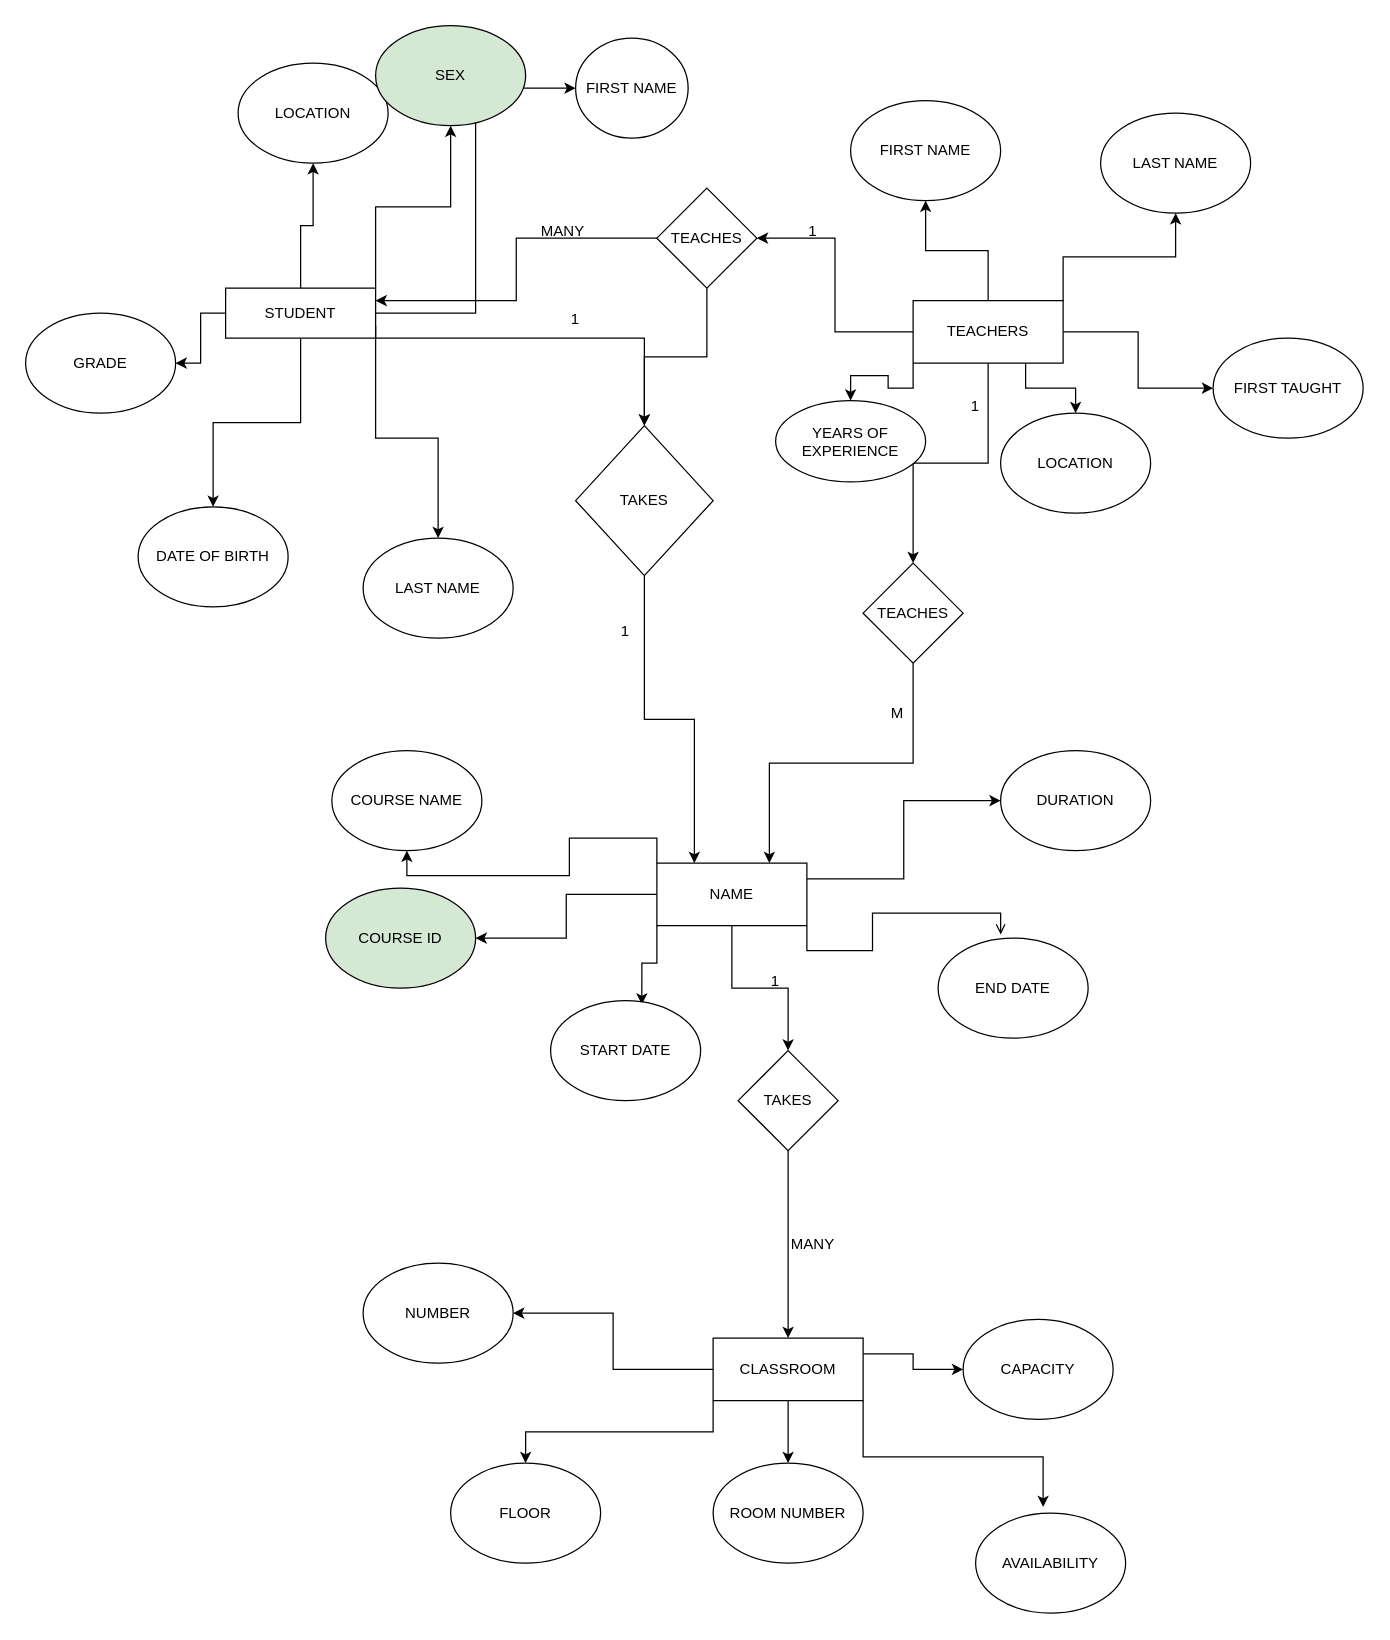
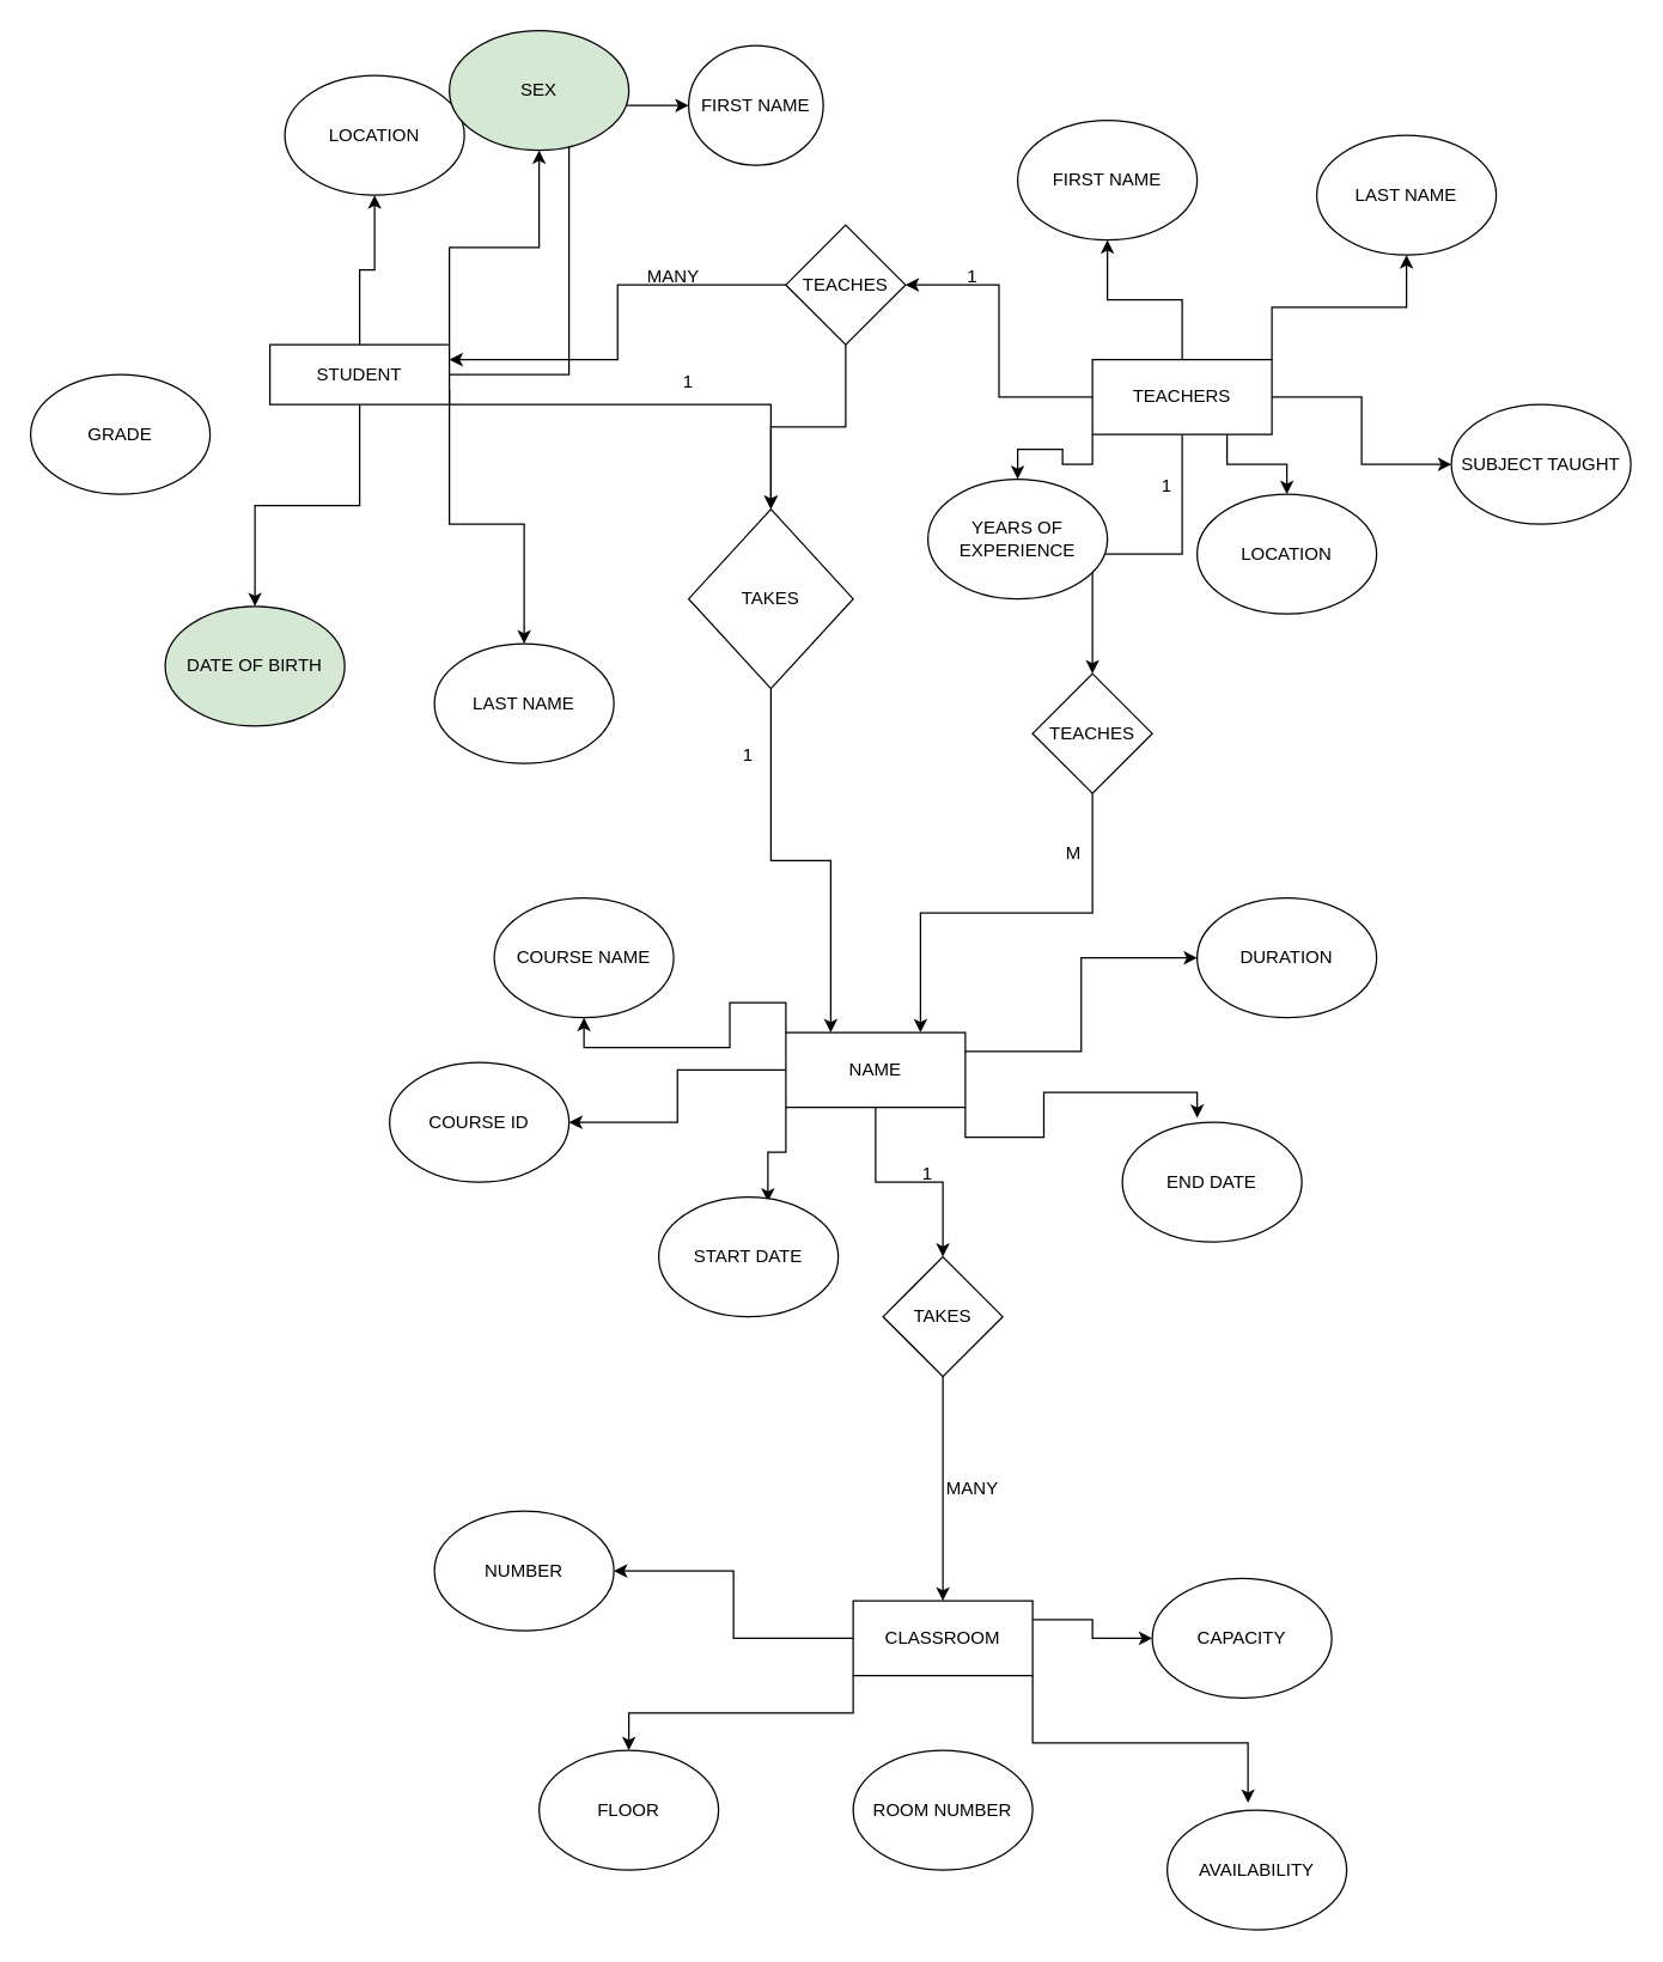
  <mxCell id="0" />
  <mxCell id="1" parent="0" />
  <mxCell id="2" value="LOCATION" style="ellipse;whiteSpace=wrap;html=1;" vertex="1" parent="1"><mxGeometry x="190" y="50" width="120" height="80" as="geometry" /></mxCell>
  <mxCell id="3" style="edgeStyle=orthogonalEdgeStyle;rounded=0;orthogonalLoop=1;jettySize=auto;html=1;entryX=0.5;entryY=1;entryDx=0;entryDy=0;" edge="1" parent="1" source="10" target="2"><mxGeometry relative="1" as="geometry" /></mxCell>
  <mxCell id="4" style="edgeStyle=orthogonalEdgeStyle;rounded=0;orthogonalLoop=1;jettySize=auto;html=1;exitX=1;exitY=1;exitDx=0;exitDy=0;" edge="1" parent="1" source="10" target="32"><mxGeometry relative="1" as="geometry"><mxPoint x="390" y="380" as="targetPoint" /></mxGeometry></mxCell>
- <mxCell id="5" style="edgeStyle=orthogonalEdgeStyle;rounded=0;orthogonalLoop=1;jettySize=auto;html=1;" edge="1" parent="1" source="10" target="34"><mxGeometry relative="1" as="geometry" /></mxCell>
  <mxCell id="6" style="edgeStyle=orthogonalEdgeStyle;rounded=0;orthogonalLoop=1;jettySize=auto;html=1;exitX=1;exitY=0.5;exitDx=0;exitDy=0;entryX=0;entryY=0.5;entryDx=0;entryDy=0;" edge="1" parent="1" source="10" target="37"><mxGeometry relative="1" as="geometry"><mxPoint x="340" y="300" as="targetPoint" /></mxGeometry></mxCell>
  <mxCell id="7" style="edgeStyle=orthogonalEdgeStyle;rounded=0;orthogonalLoop=1;jettySize=auto;html=1;exitX=1;exitY=0;exitDx=0;exitDy=0;entryX=0.5;entryY=1;entryDx=0;entryDy=0;" edge="1" parent="1" source="10" target="33"><mxGeometry relative="1" as="geometry" /></mxCell>
  <mxCell id="8" style="edgeStyle=orthogonalEdgeStyle;rounded=0;orthogonalLoop=1;jettySize=auto;html=1;exitX=0.5;exitY=1;exitDx=0;exitDy=0;" edge="1" parent="1" source="10" target="31"><mxGeometry relative="1" as="geometry" /></mxCell>
  <mxCell id="9" style="edgeStyle=orthogonalEdgeStyle;rounded=0;orthogonalLoop=1;jettySize=auto;html=1;exitX=1;exitY=0.75;exitDx=0;exitDy=0;entryX=0.5;entryY=0;entryDx=0;entryDy=0;" edge="1" parent="1" source="10" target="53"><mxGeometry relative="1" as="geometry"><Array as="points"><mxPoint x="300" y="270" /><mxPoint x="515" y="270" /></Array></mxGeometry></mxCell>
  <mxCell id="10" value="STUDENT" style="rounded=0;whiteSpace=wrap;html=1;" vertex="1" parent="1"><mxGeometry x="180" y="230" width="120" height="40" as="geometry" /></mxCell>
  <mxCell id="11" style="edgeStyle=orthogonalEdgeStyle;rounded=0;orthogonalLoop=1;jettySize=auto;html=1;exitX=0.5;exitY=0;exitDx=0;exitDy=0;entryX=0.5;entryY=1;entryDx=0;entryDy=0;" edge="1" parent="1" source="17" target="38"><mxGeometry relative="1" as="geometry"><mxPoint x="650" y="180" as="targetPoint" /></mxGeometry></mxCell>
  <mxCell id="12" style="edgeStyle=orthogonalEdgeStyle;rounded=0;orthogonalLoop=1;jettySize=auto;html=1;exitX=0.75;exitY=1;exitDx=0;exitDy=0;" edge="1" parent="1" source="17" target="36"><mxGeometry relative="1" as="geometry" /></mxCell>
  <mxCell id="13" style="edgeStyle=orthogonalEdgeStyle;rounded=0;orthogonalLoop=1;jettySize=auto;html=1;exitX=1;exitY=0.5;exitDx=0;exitDy=0;entryX=0;entryY=0.5;entryDx=0;entryDy=0;" edge="1" parent="1" source="17" target="39"><mxGeometry relative="1" as="geometry" /></mxCell>
  <mxCell id="14" style="edgeStyle=orthogonalEdgeStyle;rounded=0;orthogonalLoop=1;jettySize=auto;html=1;exitX=1;exitY=0;exitDx=0;exitDy=0;entryX=0.5;entryY=1;entryDx=0;entryDy=0;" edge="1" parent="1" source="17" target="35"><mxGeometry relative="1" as="geometry" /></mxCell>
  <mxCell id="15" style="edgeStyle=orthogonalEdgeStyle;rounded=0;orthogonalLoop=1;jettySize=auto;html=1;exitX=0.5;exitY=1;exitDx=0;exitDy=0;" edge="1" parent="1" source="17" target="57"><mxGeometry relative="1" as="geometry" /></mxCell>
  <mxCell id="16" style="edgeStyle=orthogonalEdgeStyle;rounded=0;orthogonalLoop=1;jettySize=auto;html=1;exitX=0;exitY=0.5;exitDx=0;exitDy=0;entryX=1;entryY=0.5;entryDx=0;entryDy=0;" edge="1" parent="1" source="17" target="66"><mxGeometry relative="1" as="geometry" /></mxCell>
  <mxCell id="17" value="TEACHERS" style="rounded=0;whiteSpace=wrap;html=1;" vertex="1" parent="1"><mxGeometry x="730" y="240" width="120" height="50" as="geometry" /></mxCell>
  <mxCell id="18" style="edgeStyle=orthogonalEdgeStyle;rounded=0;orthogonalLoop=1;jettySize=auto;html=1;exitX=1;exitY=0.25;exitDx=0;exitDy=0;entryX=0;entryY=0.5;entryDx=0;entryDy=0;entryPerimeter=0;" edge="1" parent="1" source="24" target="40"><mxGeometry relative="1" as="geometry"><mxPoint x="770" y="650" as="targetPoint" /></mxGeometry></mxCell>
- <mxCell id="19" style="edgeStyle=orthogonalEdgeStyle;rounded=0;orthogonalLoop=1;jettySize=auto;html=1;exitX=1;exitY=1;exitDx=0;exitDy=0;entryX=0.417;entryY=-0.037;entryDx=0;entryDy=0;entryPerimeter=0;endArrow=open;" edge="1" parent="1" source="24" target="41"><mxGeometry relative="1" as="geometry"><mxPoint x="720" y="760" as="targetPoint" /></mxGeometry></mxCell>
+ <mxCell id="19" style="edgeStyle=orthogonalEdgeStyle;rounded=0;orthogonalLoop=1;jettySize=auto;html=1;exitX=1;exitY=1;exitDx=0;exitDy=0;entryX=0.417;entryY=-0.037;entryDx=0;entryDy=0;entryPerimeter=0;" edge="1" parent="1" source="24" target="41"><mxGeometry relative="1" as="geometry"><mxPoint x="720" y="760" as="targetPoint" /></mxGeometry></mxCell>
  <mxCell id="20" style="edgeStyle=orthogonalEdgeStyle;rounded=0;orthogonalLoop=1;jettySize=auto;html=1;exitX=0;exitY=1;exitDx=0;exitDy=0;entryX=0.608;entryY=0.038;entryDx=0;entryDy=0;entryPerimeter=0;" edge="1" parent="1" source="24" target="42"><mxGeometry relative="1" as="geometry"><mxPoint x="480" y="730" as="targetPoint" /></mxGeometry></mxCell>
  <mxCell id="21" style="edgeStyle=orthogonalEdgeStyle;rounded=0;orthogonalLoop=1;jettySize=auto;html=1;exitX=0;exitY=0.5;exitDx=0;exitDy=0;" edge="1" parent="1" source="24" target="43"><mxGeometry relative="1" as="geometry" /></mxCell>
  <mxCell id="22" style="edgeStyle=orthogonalEdgeStyle;rounded=0;orthogonalLoop=1;jettySize=auto;html=1;exitX=0;exitY=0;exitDx=0;exitDy=0;entryX=0.5;entryY=1;entryDx=0;entryDy=0;" edge="1" parent="1" source="24" target="44"><mxGeometry relative="1" as="geometry"><mxPoint x="470" y="620" as="targetPoint" /></mxGeometry></mxCell>
  <mxCell id="23" style="edgeStyle=orthogonalEdgeStyle;rounded=0;orthogonalLoop=1;jettySize=auto;html=1;exitX=0.5;exitY=1;exitDx=0;exitDy=0;entryX=0.5;entryY=0;entryDx=0;entryDy=0;" edge="1" parent="1" source="24" target="61"><mxGeometry relative="1" as="geometry" /></mxCell>
  <mxCell id="24" value="NAME" style="rounded=0;whiteSpace=wrap;html=1;" vertex="1" parent="1"><mxGeometry x="525" y="690" width="120" height="50" as="geometry" /></mxCell>
  <mxCell id="25" style="edgeStyle=orthogonalEdgeStyle;rounded=0;orthogonalLoop=1;jettySize=auto;html=1;exitX=1;exitY=0.25;exitDx=0;exitDy=0;entryX=0;entryY=0.5;entryDx=0;entryDy=0;" edge="1" parent="1" source="30" target="45"><mxGeometry relative="1" as="geometry"><mxPoint x="750" y="1090" as="targetPoint" /></mxGeometry></mxCell>
- <mxCell id="26" style="edgeStyle=orthogonalEdgeStyle;rounded=0;orthogonalLoop=1;jettySize=auto;html=1;exitX=0.5;exitY=1;exitDx=0;exitDy=0;entryX=0.5;entryY=0;entryDx=0;entryDy=0;" edge="1" parent="1" source="30" target="46"><mxGeometry relative="1" as="geometry"><mxPoint x="630" y="1170" as="targetPoint" /></mxGeometry></mxCell>
  <mxCell id="27" style="edgeStyle=orthogonalEdgeStyle;rounded=0;orthogonalLoop=1;jettySize=auto;html=1;exitX=0;exitY=1;exitDx=0;exitDy=0;entryX=0.5;entryY=0;entryDx=0;entryDy=0;" edge="1" parent="1" source="30" target="47"><mxGeometry relative="1" as="geometry"><mxPoint x="500" y="1170" as="targetPoint" /></mxGeometry></mxCell>
  <mxCell id="28" style="edgeStyle=orthogonalEdgeStyle;rounded=0;orthogonalLoop=1;jettySize=auto;html=1;exitX=0;exitY=0.5;exitDx=0;exitDy=0;entryX=1;entryY=0.5;entryDx=0;entryDy=0;" edge="1" parent="1" source="30" target="48"><mxGeometry relative="1" as="geometry" /></mxCell>
  <mxCell id="29" style="edgeStyle=orthogonalEdgeStyle;rounded=0;orthogonalLoop=1;jettySize=auto;html=1;exitX=1;exitY=1;exitDx=0;exitDy=0;entryX=0.45;entryY=-0.062;entryDx=0;entryDy=0;entryPerimeter=0;" edge="1" parent="1" source="30" target="49"><mxGeometry relative="1" as="geometry"><mxPoint x="780" y="1190" as="targetPoint" /></mxGeometry></mxCell>
  <mxCell id="30" value="CLASSROOM" style="rounded=0;whiteSpace=wrap;html=1;" vertex="1" parent="1"><mxGeometry x="570" y="1070" width="120" height="50" as="geometry" /></mxCell>
- <mxCell id="31" value="DATE OF BIRTH" style="ellipse;whiteSpace=wrap;html=1;" vertex="1" parent="1"><mxGeometry x="110" y="405" width="120" height="80" as="geometry" /></mxCell>
+ <mxCell id="31" value="DATE OF BIRTH" style="ellipse;whiteSpace=wrap;html=1;fillColor=#d5e8d4;" vertex="1" parent="1"><mxGeometry x="110" y="405" width="120" height="80" as="geometry" /></mxCell>
  <mxCell id="32" value="LAST NAME" style="ellipse;whiteSpace=wrap;html=1;" vertex="1" parent="1"><mxGeometry x="290" y="430" width="120" height="80" as="geometry" /></mxCell>
  <mxCell id="33" value="SEX" style="ellipse;whiteSpace=wrap;html=1;fillColor=#d5e8d4;" vertex="1" parent="1"><mxGeometry x="300" width="120" height="80" as="geometry" y="20" /></mxCell>
  <mxCell id="34" value="GRADE" style="ellipse;whiteSpace=wrap;html=1;" vertex="1" parent="1"><mxGeometry x="20" y="250" width="120" height="80" as="geometry" /></mxCell>
  <mxCell id="35" value="LAST NAME" style="ellipse;whiteSpace=wrap;html=1;" vertex="1" parent="1"><mxGeometry x="880" y="90" width="120" height="80" as="geometry" /></mxCell>
  <mxCell id="36" value="LOCATION" style="ellipse;whiteSpace=wrap;html=1;" vertex="1" parent="1"><mxGeometry x="800" y="330" width="120" height="80" as="geometry" /></mxCell>
  <mxCell id="37" value="FIRST NAME" style="ellipse;whiteSpace=wrap;html=1;" vertex="1" parent="1"><mxGeometry x="460" y="30" width="90" height="80" as="geometry" /></mxCell>
  <mxCell id="38" value="FIRST NAME" style="ellipse;whiteSpace=wrap;html=1;" vertex="1" parent="1"><mxGeometry x="680" y="80" width="120" height="80" as="geometry" /></mxCell>
- <mxCell id="39" value="FIRST TAUGHT" style="ellipse;whiteSpace=wrap;html=1;" vertex="1" parent="1"><mxGeometry x="970" y="270" width="120" height="80" as="geometry" /></mxCell>
+ <mxCell id="39" value="SUBJECT TAUGHT" style="ellipse;whiteSpace=wrap;html=1;" vertex="1" parent="1"><mxGeometry x="970" y="270" width="120" height="80" as="geometry" /></mxCell>
  <mxCell id="40" value="DURATION" style="ellipse;whiteSpace=wrap;html=1;" vertex="1" parent="1"><mxGeometry x="800" y="600" width="120" height="80" as="geometry" /></mxCell>
  <mxCell id="41" value="END DATE" style="ellipse;whiteSpace=wrap;html=1;" vertex="1" parent="1"><mxGeometry x="750" y="750" width="120" height="80" as="geometry" /></mxCell>
  <mxCell id="42" value="START DATE" style="ellipse;whiteSpace=wrap;html=1;" vertex="1" parent="1"><mxGeometry x="440" y="800" width="120" height="80" as="geometry" /></mxCell>
- <mxCell id="43" value="COURSE ID" style="ellipse;whiteSpace=wrap;html=1;fillColor=#d5e8d4;" vertex="1" parent="1"><mxGeometry x="260" y="710" width="120" height="80" as="geometry" /></mxCell>
- <mxCell id="44" value="COURSE NAME" style="ellipse;whiteSpace=wrap;html=1;" vertex="1" parent="1"><mxGeometry x="265" y="600" width="120" height="80" as="geometry" /></mxCell>
+ <mxCell id="43" value="COURSE ID" style="ellipse;whiteSpace=wrap;html=1;" vertex="1" parent="1"><mxGeometry x="260" y="710" width="120" height="80" as="geometry" /></mxCell>
+ <mxCell id="44" value="COURSE NAME" style="ellipse;whiteSpace=wrap;html=1;" vertex="1" parent="1"><mxGeometry x="330" y="600" width="120" height="80" as="geometry" /></mxCell>
  <mxCell id="45" value="CAPACITY" style="ellipse;whiteSpace=wrap;html=1;" vertex="1" parent="1"><mxGeometry x="770" y="1055" width="120" height="80" as="geometry" /></mxCell>
  <mxCell id="46" value="ROOM NUMBER" style="ellipse;whiteSpace=wrap;html=1;" vertex="1" parent="1"><mxGeometry x="570" y="1170" width="120" height="80" as="geometry" /></mxCell>
  <mxCell id="47" value="FLOOR" style="ellipse;whiteSpace=wrap;html=1;" vertex="1" parent="1"><mxGeometry x="360" y="1170" width="120" height="80" as="geometry" /></mxCell>
  <mxCell id="48" value="NUMBER" style="ellipse;whiteSpace=wrap;html=1;" vertex="1" parent="1"><mxGeometry x="290" y="1010" width="120" height="80" as="geometry" /></mxCell>
  <mxCell id="49" value="AVAILABILITY" style="ellipse;whiteSpace=wrap;html=1;" vertex="1" parent="1"><mxGeometry x="780" y="1210" width="120" height="80" as="geometry" /></mxCell>
  <mxCell id="50" value="" style="edgeStyle=orthogonalEdgeStyle;rounded=0;orthogonalLoop=1;jettySize=auto;html=1;exitX=0;exitY=1;exitDx=0;exitDy=0;" edge="1" parent="1" source="17" target="51"><mxGeometry relative="1" as="geometry"><mxPoint x="570" y="360" as="targetPoint" /><mxPoint x="740" y="375" as="sourcePoint" /></mxGeometry></mxCell>
- <mxCell id="51" value="YEARS OF EXPERIENCE" style="ellipse;whiteSpace=wrap;html=1;" vertex="1" parent="1"><mxGeometry x="620" y="320" width="120" height="65" as="geometry" /></mxCell>
+ <mxCell id="51" value="YEARS OF EXPERIENCE" style="ellipse;whiteSpace=wrap;html=1;" vertex="1" parent="1"><mxGeometry x="620" y="320" width="120" height="80" as="geometry" /></mxCell>
  <mxCell id="52" style="edgeStyle=orthogonalEdgeStyle;rounded=0;orthogonalLoop=1;jettySize=auto;html=1;exitX=0.5;exitY=1;exitDx=0;exitDy=0;entryX=0.25;entryY=0;entryDx=0;entryDy=0;" edge="1" parent="1" source="53" target="24"><mxGeometry relative="1" as="geometry" /></mxCell>
  <mxCell id="53" value="TAKES" style="rhombus;whiteSpace=wrap;html=1;" vertex="1" parent="1"><mxGeometry x="460" y="340" width="110" height="120" as="geometry" /></mxCell>
  <mxCell id="54" value="1" style="text;html=1;strokeColor=none;fillColor=none;align=center;verticalAlign=middle;whiteSpace=wrap;rounded=0;" vertex="1" parent="1"><mxGeometry x="430" y="240" width="60" height="30" as="geometry" /></mxCell>
  <mxCell id="55" value="1" style="text;html=1;strokeColor=none;fillColor=none;align=center;verticalAlign=middle;whiteSpace=wrap;rounded=0;" vertex="1" parent="1"><mxGeometry x="490" y="490" width="20" height="30" as="geometry" /></mxCell>
  <mxCell id="56" style="edgeStyle=orthogonalEdgeStyle;rounded=0;orthogonalLoop=1;jettySize=auto;html=1;exitX=0.5;exitY=1;exitDx=0;exitDy=0;entryX=0.75;entryY=0;entryDx=0;entryDy=0;" edge="1" parent="1" source="57" target="24"><mxGeometry relative="1" as="geometry" /></mxCell>
  <mxCell id="57" value="TEACHES" style="rhombus;whiteSpace=wrap;html=1;" vertex="1" parent="1"><mxGeometry x="690" y="450" width="80" height="80" as="geometry" /></mxCell>
  <mxCell id="58" value="1" style="text;html=1;strokeColor=none;fillColor=none;align=center;verticalAlign=middle;whiteSpace=wrap;rounded=0;" vertex="1" parent="1"><mxGeometry x="770" y="310" width="20" height="30" as="geometry" /></mxCell>
  <mxCell id="59" value="M" style="text;html=1;strokeColor=none;fillColor=none;align=center;verticalAlign=middle;whiteSpace=wrap;rounded=0;" vertex="1" parent="1"><mxGeometry x="710" y="555" width="15" height="30" as="geometry" /></mxCell>
  <mxCell id="60" style="edgeStyle=orthogonalEdgeStyle;rounded=0;orthogonalLoop=1;jettySize=auto;html=1;exitX=0.5;exitY=1;exitDx=0;exitDy=0;entryX=0.5;entryY=0;entryDx=0;entryDy=0;" edge="1" parent="1" source="61" target="30"><mxGeometry relative="1" as="geometry" /></mxCell>
  <mxCell id="61" value="TAKES" style="rhombus;whiteSpace=wrap;html=1;" vertex="1" parent="1"><mxGeometry x="590" y="840" width="80" height="80" as="geometry" /></mxCell>
  <mxCell id="62" value="1" style="text;html=1;strokeColor=none;fillColor=none;align=center;verticalAlign=middle;whiteSpace=wrap;rounded=0;" vertex="1" parent="1"><mxGeometry x="590" y="770" width="60" height="30" as="geometry" /></mxCell>
  <mxCell id="63" value="MANY" style="text;html=1;strokeColor=none;fillColor=none;align=center;verticalAlign=middle;whiteSpace=wrap;rounded=0;" vertex="1" parent="1"><mxGeometry x="620" y="980" width="60" height="30" as="geometry" /></mxCell>
  <mxCell id="64" style="edgeStyle=orthogonalEdgeStyle;rounded=0;orthogonalLoop=1;jettySize=auto;html=1;exitX=0;exitY=0.5;exitDx=0;exitDy=0;entryX=1;entryY=0.25;entryDx=0;entryDy=0;" edge="1" parent="1" source="66" target="10"><mxGeometry relative="1" as="geometry" /></mxCell>
  <mxCell id="65" value="" style="edgeStyle=orthogonalEdgeStyle;rounded=0;orthogonalLoop=1;jettySize=auto;html=1;" edge="1" parent="1" source="66" target="53"><mxGeometry relative="1" as="geometry" /></mxCell>
  <mxCell id="66" value="TEACHES" style="rhombus;whiteSpace=wrap;html=1;" vertex="1" parent="1"><mxGeometry x="525" y="150" width="80" height="80" as="geometry" /></mxCell>
  <mxCell id="67" value="1" style="text;html=1;strokeColor=none;fillColor=none;align=center;verticalAlign=middle;whiteSpace=wrap;rounded=0;" vertex="1" parent="1"><mxGeometry x="620" y="170" width="60" height="30" as="geometry" /></mxCell>
  <mxCell id="68" value="MANY" style="text;html=1;strokeColor=none;fillColor=none;align=center;verticalAlign=middle;whiteSpace=wrap;rounded=0;" vertex="1" parent="1"><mxGeometry x="420" y="170" width="60" height="30" as="geometry" /></mxCell>
